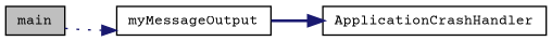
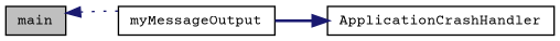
  digraph {
    fontname="Courier Prime"
    rankdir=LR
    node [color=black fillcolor=white fontname="Courier Prime" fontsize=10 shape=record style=filled]
    edge [color=midnightblue fontname="Courier Prime" fontsize=10 labelfontname=Helvetica labelfontsize=10]
    n1 [fillcolor=grey75 fontcolor=black height=0.2 label=main width=0.4]
    n2 [height=0.2 label=myMessageOutput width=0.4]
    n3 [height=0.2 label=ApplicationCrashHandler width=0.4]
-   n1 -> n2 [style=dotted]
+   n2 -> n1 [style=dotted]
    n2 -> n3 [style=bold]
  }
